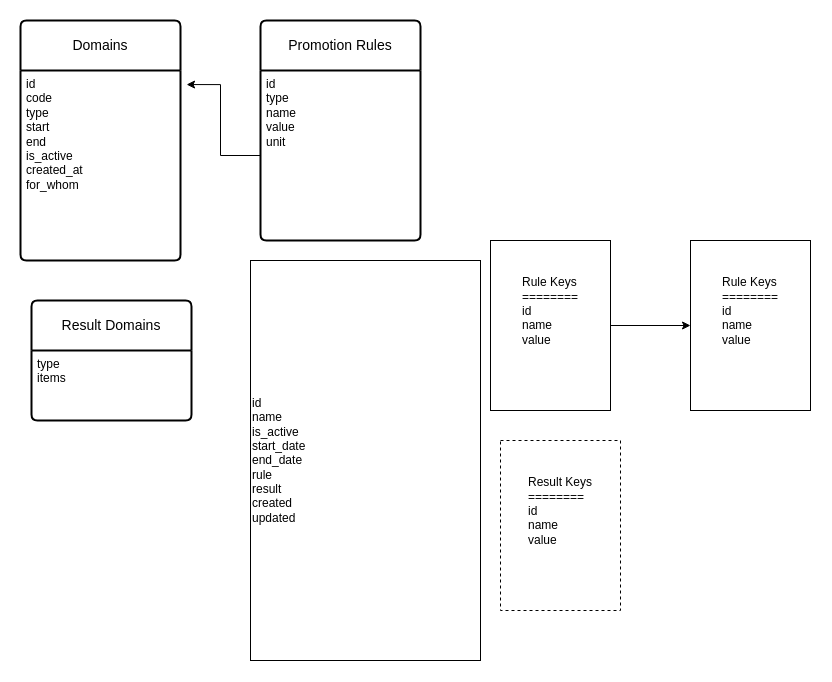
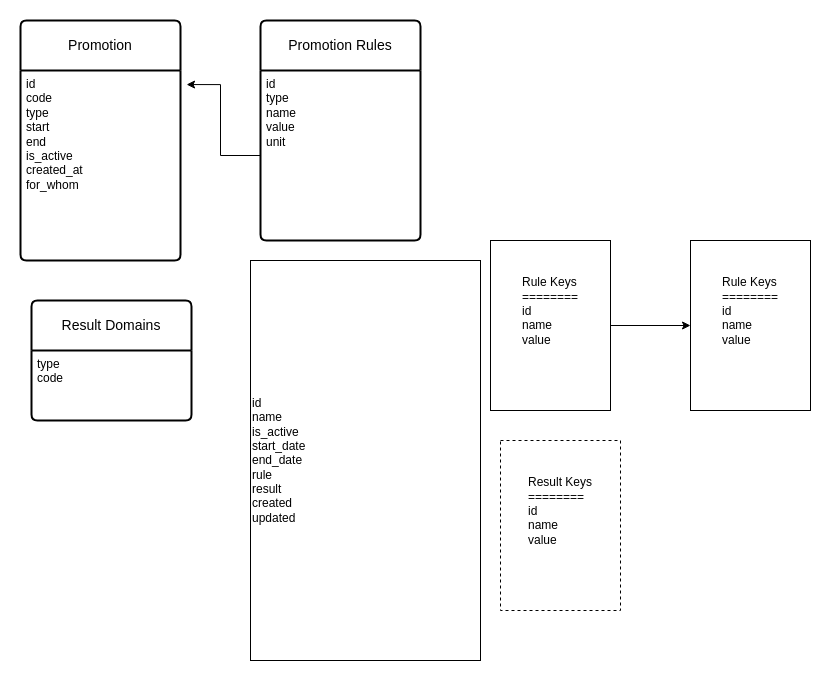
  <mxCell id="0" />
  <mxCell id="1" parent="0" />
  <mxCell id="2" value="Promotion Rules" style="swimlane;childLayout=stackLayout;horizontal=1;startSize=50;horizontalStack=0;rounded=1;fontSize=14;fontStyle=0;strokeWidth=2;resizeParent=0;resizeLast=1;shadow=0;dashed=0;align=center;arcSize=4;whiteSpace=wrap;html=1;" vertex="1" parent="1"><mxGeometry x="260" y="20" width="160" height="220" as="geometry" /></mxCell>
  <mxCell id="3" value="id&lt;br&gt;type&lt;br&gt;name&lt;br&gt;value&lt;br&gt;unit" style="align=left;strokeColor=none;fillColor=none;spacingLeft=4;fontSize=12;verticalAlign=top;resizable=0;rotatable=0;part=1;html=1;" vertex="1" parent="2"><mxGeometry y="50" width="160" height="170" as="geometry" /></mxCell>
- <mxCell id="4" value="Domains" style="swimlane;childLayout=stackLayout;horizontal=1;startSize=50;horizontalStack=0;rounded=1;fontSize=14;fontStyle=0;strokeWidth=2;resizeParent=0;resizeLast=1;shadow=0;dashed=0;align=center;arcSize=4;whiteSpace=wrap;html=1;" vertex="1" parent="1"><mxGeometry x="20" y="20" width="160" height="240" as="geometry" /></mxCell>
+ <mxCell id="4" value="Promotion" style="swimlane;childLayout=stackLayout;horizontal=1;startSize=50;horizontalStack=0;rounded=1;fontSize=14;fontStyle=0;strokeWidth=2;resizeParent=0;resizeLast=1;shadow=0;dashed=0;align=center;arcSize=4;whiteSpace=wrap;html=1;" vertex="1" parent="1"><mxGeometry x="20" y="20" width="160" height="240" as="geometry" /></mxCell>
  <mxCell id="5" value="id&lt;br&gt;code&lt;br&gt;type&lt;br&gt;start&lt;br&gt;end&lt;br&gt;is_active&lt;br&gt;created_at&lt;br&gt;for_whom" style="align=left;strokeColor=none;fillColor=none;spacingLeft=4;fontSize=12;verticalAlign=top;resizable=0;rotatable=0;part=1;html=1;" vertex="1" parent="4"><mxGeometry y="50" width="160" height="190" as="geometry" /></mxCell>
  <mxCell id="6" style="edgeStyle=orthogonalEdgeStyle;rounded=0;orthogonalLoop=1;jettySize=auto;html=1;entryX=1.038;entryY=0.074;entryDx=0;entryDy=0;entryPerimeter=0;" edge="1" parent="1" source="3" target="5"><mxGeometry relative="1" as="geometry" /></mxCell>
  <mxCell id="7" value="Result Domains" style="swimlane;childLayout=stackLayout;horizontal=1;startSize=50;horizontalStack=0;rounded=1;fontSize=14;fontStyle=0;strokeWidth=2;resizeParent=0;resizeLast=1;shadow=0;dashed=0;align=center;arcSize=4;whiteSpace=wrap;html=1;" vertex="1" parent="1"><mxGeometry x="31" y="300" width="160" height="120" as="geometry" /></mxCell>
- <mxCell id="8" value="type&lt;br&gt;items" style="align=left;strokeColor=none;fillColor=none;spacingLeft=4;fontSize=12;verticalAlign=top;resizable=0;rotatable=0;part=1;html=1;" vertex="1" parent="7"><mxGeometry y="50" width="160" height="70" as="geometry" /></mxCell>
+ <mxCell id="8" value="type&lt;br&gt;code" style="align=left;strokeColor=none;fillColor=none;spacingLeft=4;fontSize=12;verticalAlign=top;resizable=0;rotatable=0;part=1;html=1;" vertex="1" parent="7"><mxGeometry y="50" width="160" height="70" as="geometry" /></mxCell>
  <mxCell id="9" value="id&lt;br&gt;name&lt;br&gt;is_active&lt;br&gt;start_date&lt;br&gt;end_date&lt;br&gt;rule&lt;br&gt;result&lt;br&gt;created&lt;br&gt;updated" style="html=1;dashed=0;whiteSpace=wrap;align=left;" vertex="1" parent="1"><mxGeometry x="250" y="260" width="230" height="400" as="geometry" /></mxCell>
  <mxCell id="10" value="" style="edgeStyle=orthogonalEdgeStyle;rounded=0;orthogonalLoop=1;jettySize=auto;html=1;" edge="1" parent="1" source="11" target="13"><mxGeometry relative="1" as="geometry" /></mxCell>
  <mxCell id="11" value="&lt;div style=&quot;text-align: left;&quot;&gt;&lt;span style=&quot;background-color: initial;&quot;&gt;Rule Keys&lt;/span&gt;&lt;/div&gt;&lt;div style=&quot;text-align: left;&quot;&gt;&lt;span style=&quot;background-color: initial;&quot;&gt;========&lt;/span&gt;&lt;/div&gt;&lt;div style=&quot;text-align: left;&quot;&gt;&lt;span style=&quot;background-color: initial;&quot;&gt;id&lt;/span&gt;&lt;/div&gt;&lt;div style=&quot;text-align: left;&quot;&gt;&lt;span style=&quot;background-color: initial;&quot;&gt;name&lt;/span&gt;&lt;/div&gt;&lt;div style=&quot;text-align: left;&quot;&gt;&lt;span style=&quot;background-color: initial;&quot;&gt;value&lt;/span&gt;&lt;/div&gt;&lt;div style=&quot;text-align: left;&quot;&gt;&lt;span style=&quot;background-color: initial;&quot;&gt;&lt;br&gt;&lt;/span&gt;&lt;/div&gt;&lt;div style=&quot;text-align: left;&quot;&gt;&lt;span style=&quot;background-color: initial;&quot;&gt;&lt;br&gt;&lt;/span&gt;&lt;/div&gt;" style="html=1;dashed=0;whiteSpace=wrap;" vertex="1" parent="1"><mxGeometry x="490" y="240" width="120" height="170" as="geometry" /></mxCell>
  <mxCell id="12" value="&lt;div style=&quot;text-align: left;&quot;&gt;&lt;span style=&quot;background-color: initial;&quot;&gt;Result Keys&lt;/span&gt;&lt;/div&gt;&lt;div style=&quot;text-align: left;&quot;&gt;&lt;span style=&quot;background-color: initial;&quot;&gt;========&lt;/span&gt;&lt;/div&gt;&lt;div style=&quot;text-align: left;&quot;&gt;&lt;span style=&quot;background-color: initial;&quot;&gt;id&lt;/span&gt;&lt;/div&gt;&lt;div style=&quot;text-align: left;&quot;&gt;&lt;span style=&quot;background-color: initial;&quot;&gt;name&lt;/span&gt;&lt;/div&gt;&lt;div style=&quot;text-align: left;&quot;&gt;&lt;span style=&quot;background-color: initial;&quot;&gt;value&lt;/span&gt;&lt;/div&gt;&lt;div style=&quot;text-align: left;&quot;&gt;&lt;span style=&quot;background-color: initial;&quot;&gt;&lt;br&gt;&lt;/span&gt;&lt;/div&gt;&lt;div style=&quot;text-align: left;&quot;&gt;&lt;span style=&quot;background-color: initial;&quot;&gt;&lt;br&gt;&lt;/span&gt;&lt;/div&gt;" style="html=1;dashed=1;whiteSpace=wrap;" vertex="1" parent="1"><mxGeometry x="500" y="440" width="120" height="170" as="geometry" /></mxCell>
  <mxCell id="13" value="&lt;div style=&quot;text-align: left;&quot;&gt;&lt;span style=&quot;background-color: initial;&quot;&gt;Rule Keys&lt;/span&gt;&lt;/div&gt;&lt;div style=&quot;text-align: left;&quot;&gt;&lt;span style=&quot;background-color: initial;&quot;&gt;========&lt;/span&gt;&lt;/div&gt;&lt;div style=&quot;text-align: left;&quot;&gt;&lt;span style=&quot;background-color: initial;&quot;&gt;id&lt;/span&gt;&lt;/div&gt;&lt;div style=&quot;text-align: left;&quot;&gt;&lt;span style=&quot;background-color: initial;&quot;&gt;name&lt;/span&gt;&lt;/div&gt;&lt;div style=&quot;text-align: left;&quot;&gt;&lt;span style=&quot;background-color: initial;&quot;&gt;value&lt;/span&gt;&lt;/div&gt;&lt;div style=&quot;text-align: left;&quot;&gt;&lt;span style=&quot;background-color: initial;&quot;&gt;&lt;br&gt;&lt;/span&gt;&lt;/div&gt;&lt;div style=&quot;text-align: left;&quot;&gt;&lt;span style=&quot;background-color: initial;&quot;&gt;&lt;br&gt;&lt;/span&gt;&lt;/div&gt;" style="html=1;dashed=0;whiteSpace=wrap;" vertex="1" parent="1"><mxGeometry x="690" y="240" width="120" height="170" as="geometry" /></mxCell>
